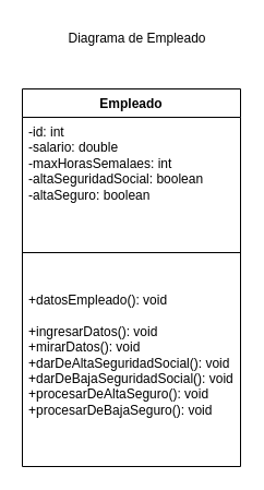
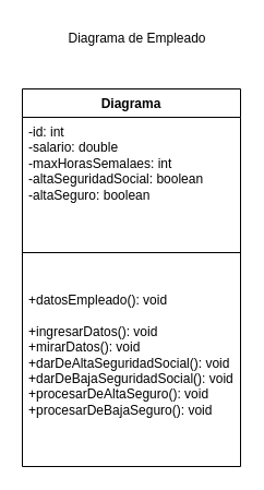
  <mxCell id="0" />
  <mxCell id="1" parent="0" />
- <mxCell id="2" value="Empleado" style="swimlane;fontStyle=1;align=center;verticalAlign=top;childLayout=stackLayout;horizontal=1;startSize=26;horizontalStack=0;resizeParent=1;resizeParentMax=0;resizeLast=0;collapsible=1;marginBottom=0;whiteSpace=wrap;html=1;" parent="1" vertex="1"><mxGeometry x="20" y="81" width="200" height="346" as="geometry" /></mxCell>
+ <mxCell id="2" value="Diagrama" style="swimlane;fontStyle=1;align=center;verticalAlign=top;childLayout=stackLayout;horizontal=1;startSize=26;horizontalStack=0;resizeParent=1;resizeParentMax=0;resizeLast=0;collapsible=1;marginBottom=0;whiteSpace=wrap;html=1;" parent="1" vertex="1"><mxGeometry x="20" y="81" width="200" height="346" as="geometry" /></mxCell>
  <mxCell id="3" value="-id: int&lt;div&gt;-salario: double&lt;/div&gt;&lt;div&gt;-maxHorasSemalaes: int&lt;/div&gt;&lt;div&gt;-altaSeguridadSocial: boolean&lt;/div&gt;&lt;div&gt;-altaSeguro: boolean&lt;/div&gt;" style="text;strokeColor=none;fillColor=none;align=left;verticalAlign=top;spacingLeft=4;spacingRight=4;overflow=hidden;rotatable=0;points=[[0,0.5],[1,0.5]];portConstraint=eastwest;whiteSpace=wrap;html=1;" parent="2" vertex="1"><mxGeometry y="26" width="200" height="94" as="geometry" /></mxCell>
  <mxCell id="4" value="" style="line;strokeWidth=1;fillColor=none;align=left;verticalAlign=middle;spacingTop=-1;spacingLeft=3;spacingRight=3;rotatable=0;labelPosition=right;points=[];portConstraint=eastwest;strokeColor=inherit;" parent="2" vertex="1"><mxGeometry y="120" width="200" height="60" as="geometry" /></mxCell>
  <mxCell id="5" value="&lt;div&gt;+datosEmpleado(): void&lt;/div&gt;&lt;div&gt;&lt;br&gt;&lt;/div&gt;&lt;div&gt;+ingresarDatos(): void&lt;/div&gt;&lt;div&gt;+mirarDatos(): void&lt;/div&gt;&lt;div&gt;+darDeAltaSeguridadSocial(): void&lt;/div&gt;&lt;div&gt;+darDeBajaSeguridadSocial(): void&lt;/div&gt;&lt;div&gt;+procesarDeAltaSeguro(): void&lt;/div&gt;&lt;div&gt;+procesarDeBajaSeguro(): void&lt;/div&gt;" style="text;strokeColor=none;fillColor=none;align=left;verticalAlign=top;spacingLeft=4;spacingRight=4;overflow=hidden;rotatable=0;points=[[0,0.5],[1,0.5]];portConstraint=eastwest;whiteSpace=wrap;html=1;" parent="2" vertex="1"><mxGeometry y="180" width="200" height="166" as="geometry" /></mxCell>
  <mxCell id="6" value="Diagrama de Empleado" style="text;html=1;align=center;verticalAlign=middle;resizable=0;points=[];autosize=1;strokeColor=none;fillColor=none;" parent="1" vertex="1"><mxGeometry x="50" y="20" width="150" height="30" as="geometry" /></mxCell>
